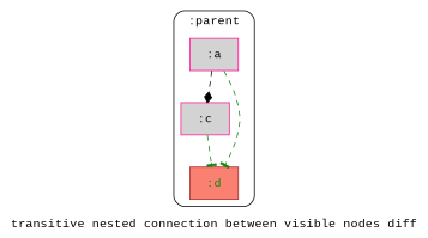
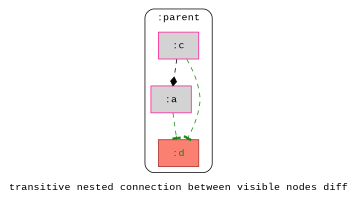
  digraph {
    bgcolor="#ffffff"
    fontcolor="#000000"
    fontname="Courier New"
    label="transitive nested connection between visible nodes diff"
    node [color=deeppink fontcolor="#000000" fontname="Courier New" shape=rectangle style=filled fillcolor=lightgrey]
    edge [arrowhead=tee color="#158510" style=dashed]
    n1 [label=":a"]
    n2 [label=":c"]
    n3 [color=brown fontcolor="#158510" label=":d" fillcolor=salmon]
    subgraph cluster_1 {
      color="#000000"
      label=":parent"
      style=rounded
      n1
      n2
      n3
    }
-   n1 -> n2 [arrowhead=diamond color="#000000"]
+   n2 -> n1 [arrowhead=diamond color="#000000"]
    n1 -> n3
    n2 -> n3
  }
